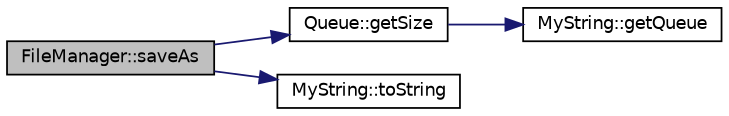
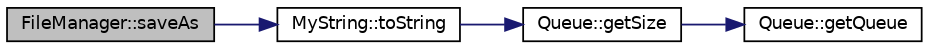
  digraph {
    rankdir=LR
    node [color=black fillcolor=white fontname=Helvetica fontsize=10 shape=record style=filled]
    edge [color=midnightblue fontname=Helvetica fontsize=10 labelfontname=Helvetica labelfontsize=10 style=solid]
    n1 [fillcolor=grey75 fontcolor=black height=0.2 label="FileManager::saveAs" width=0.4]
    n2 [height=0.2 label="Queue::getSize" width=0.4]
    n3 [height=0.2 label="MyString::toString" width=0.4]
-   n4 [height=0.2 label="MyString::getQueue" width=0.4]
-   n1 -> n2
+   n4 [height=0.2 label="Queue::getQueue" width=0.4]
+   n3 -> n2
    n1 -> n3
    n2 -> n4
  }
